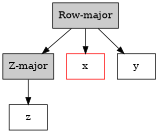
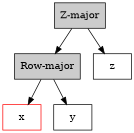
  digraph {
    node [color=black fillcolor="#FFFFFF" shape=rectangle style=filled]
    n1 [fillcolor="#CCCCCC" label="Z-major"]
    n2 [fillcolor="#CCCCCC" label="Row-major"]
    z
    x [color=red]
    y
-   n2 -> n1
+   n1 -> n2
    n1 -> z
    n2 -> x
    n2 -> y
  }
